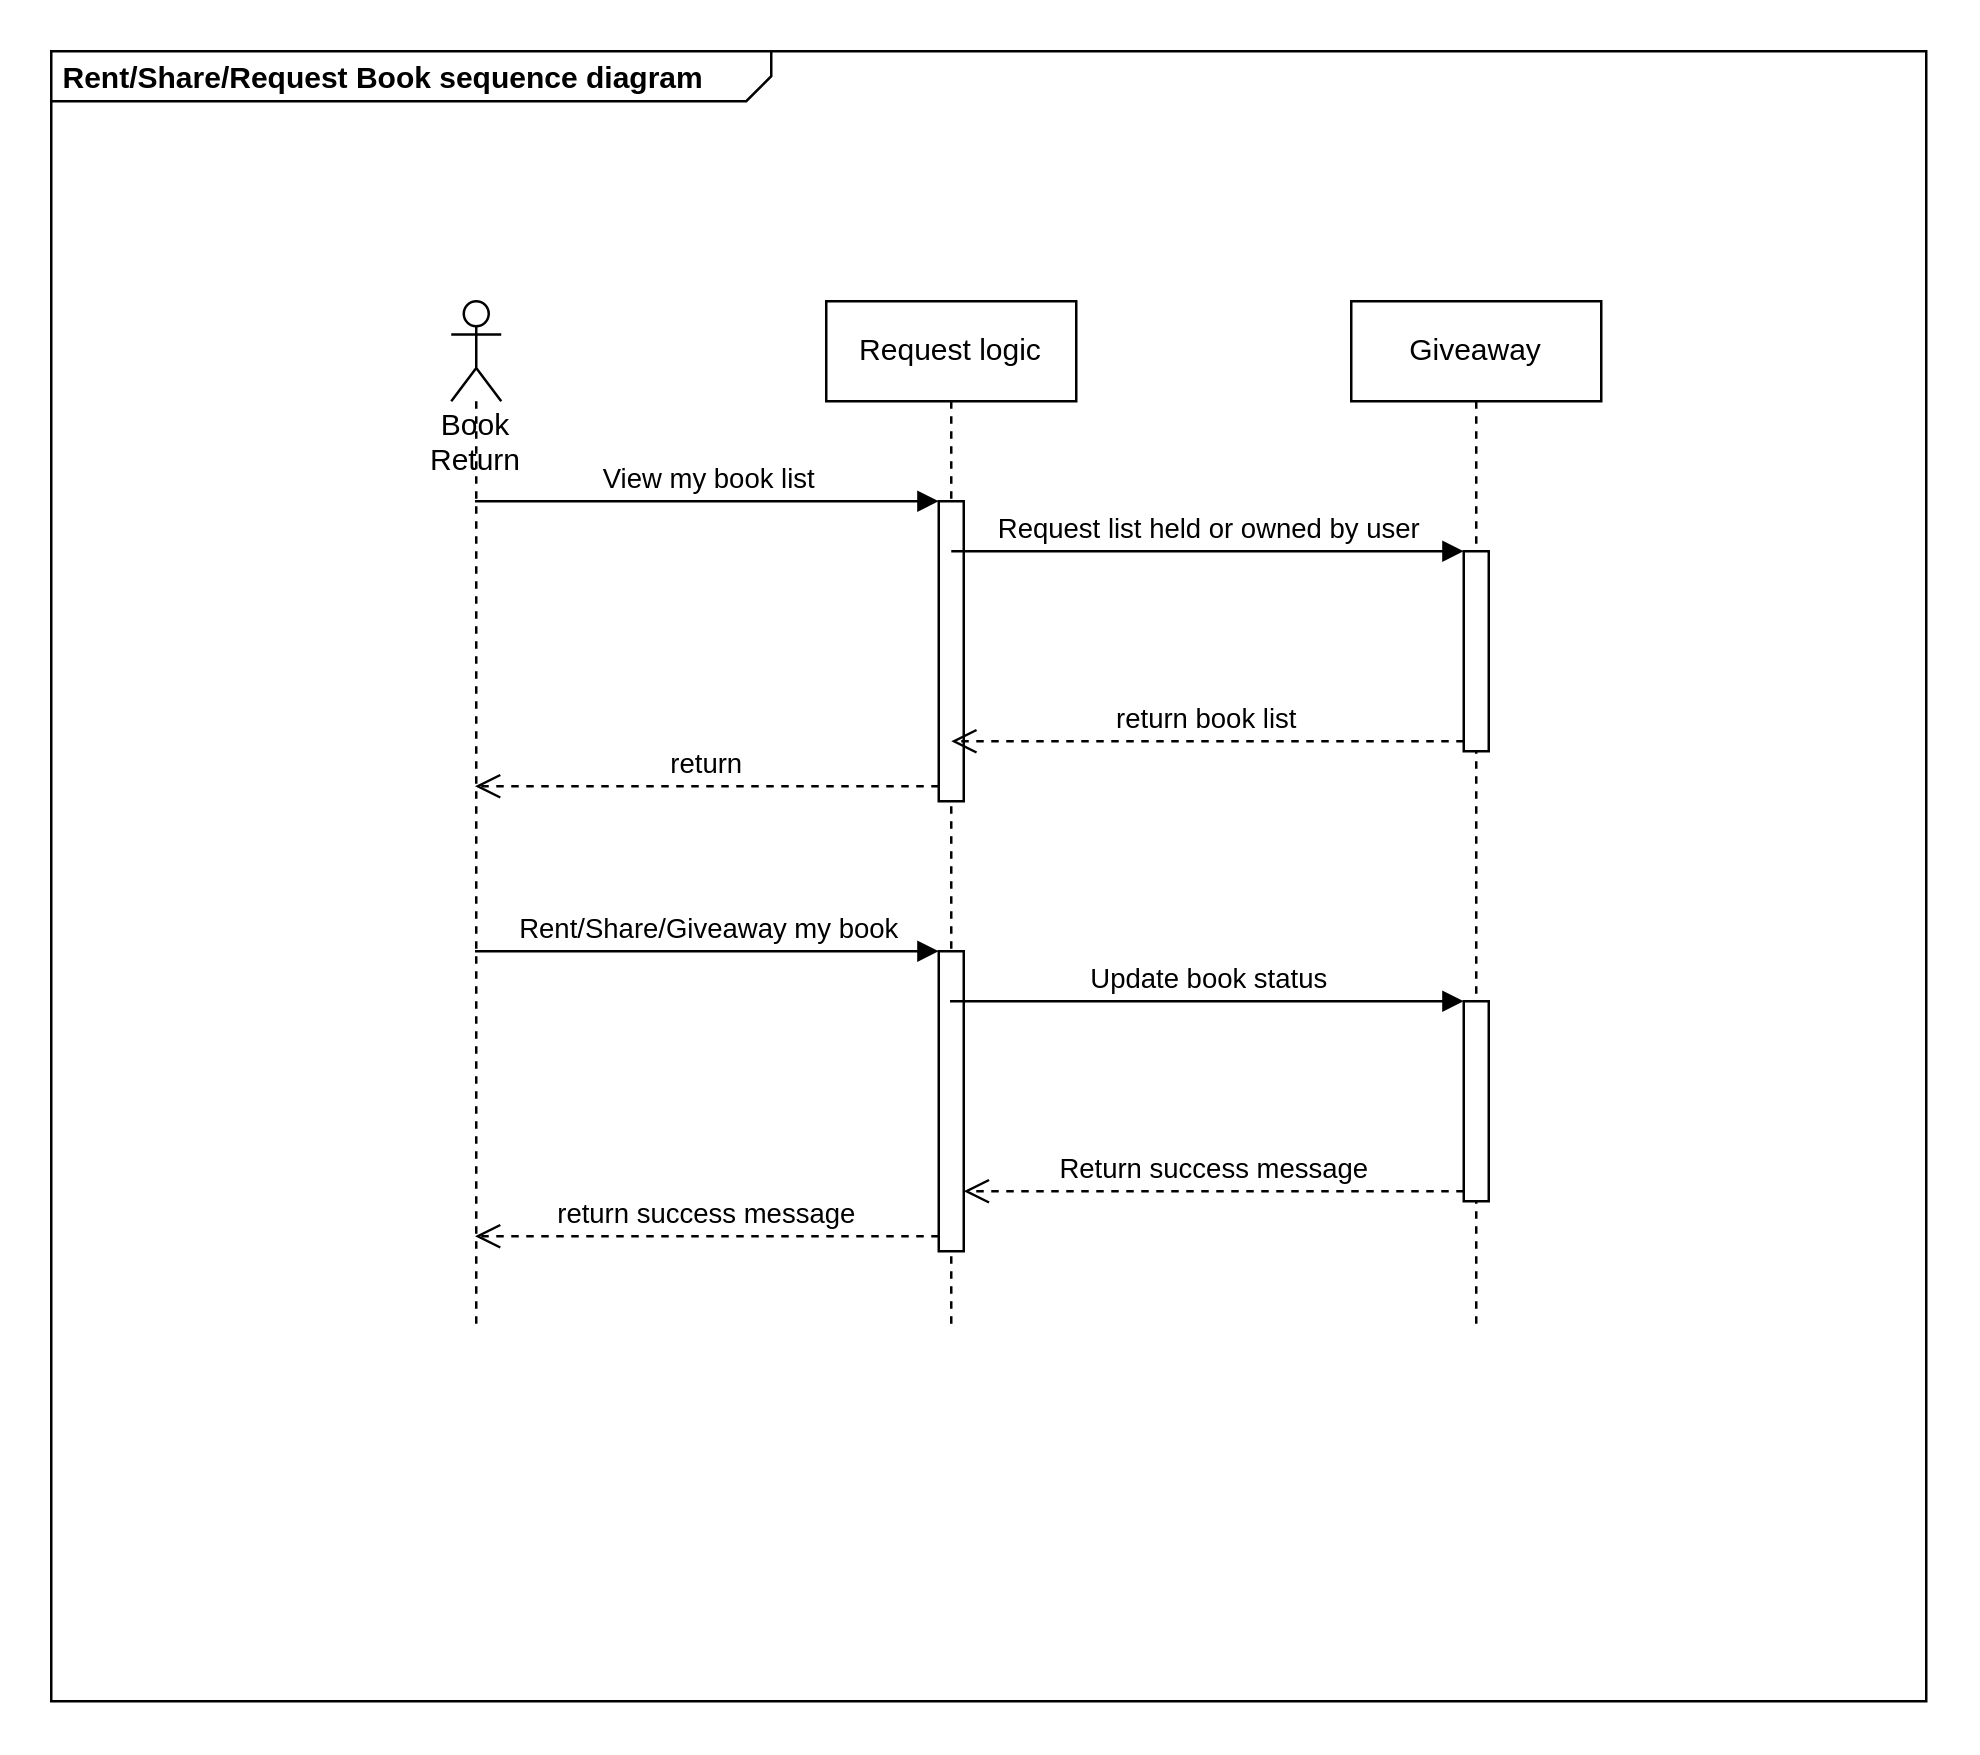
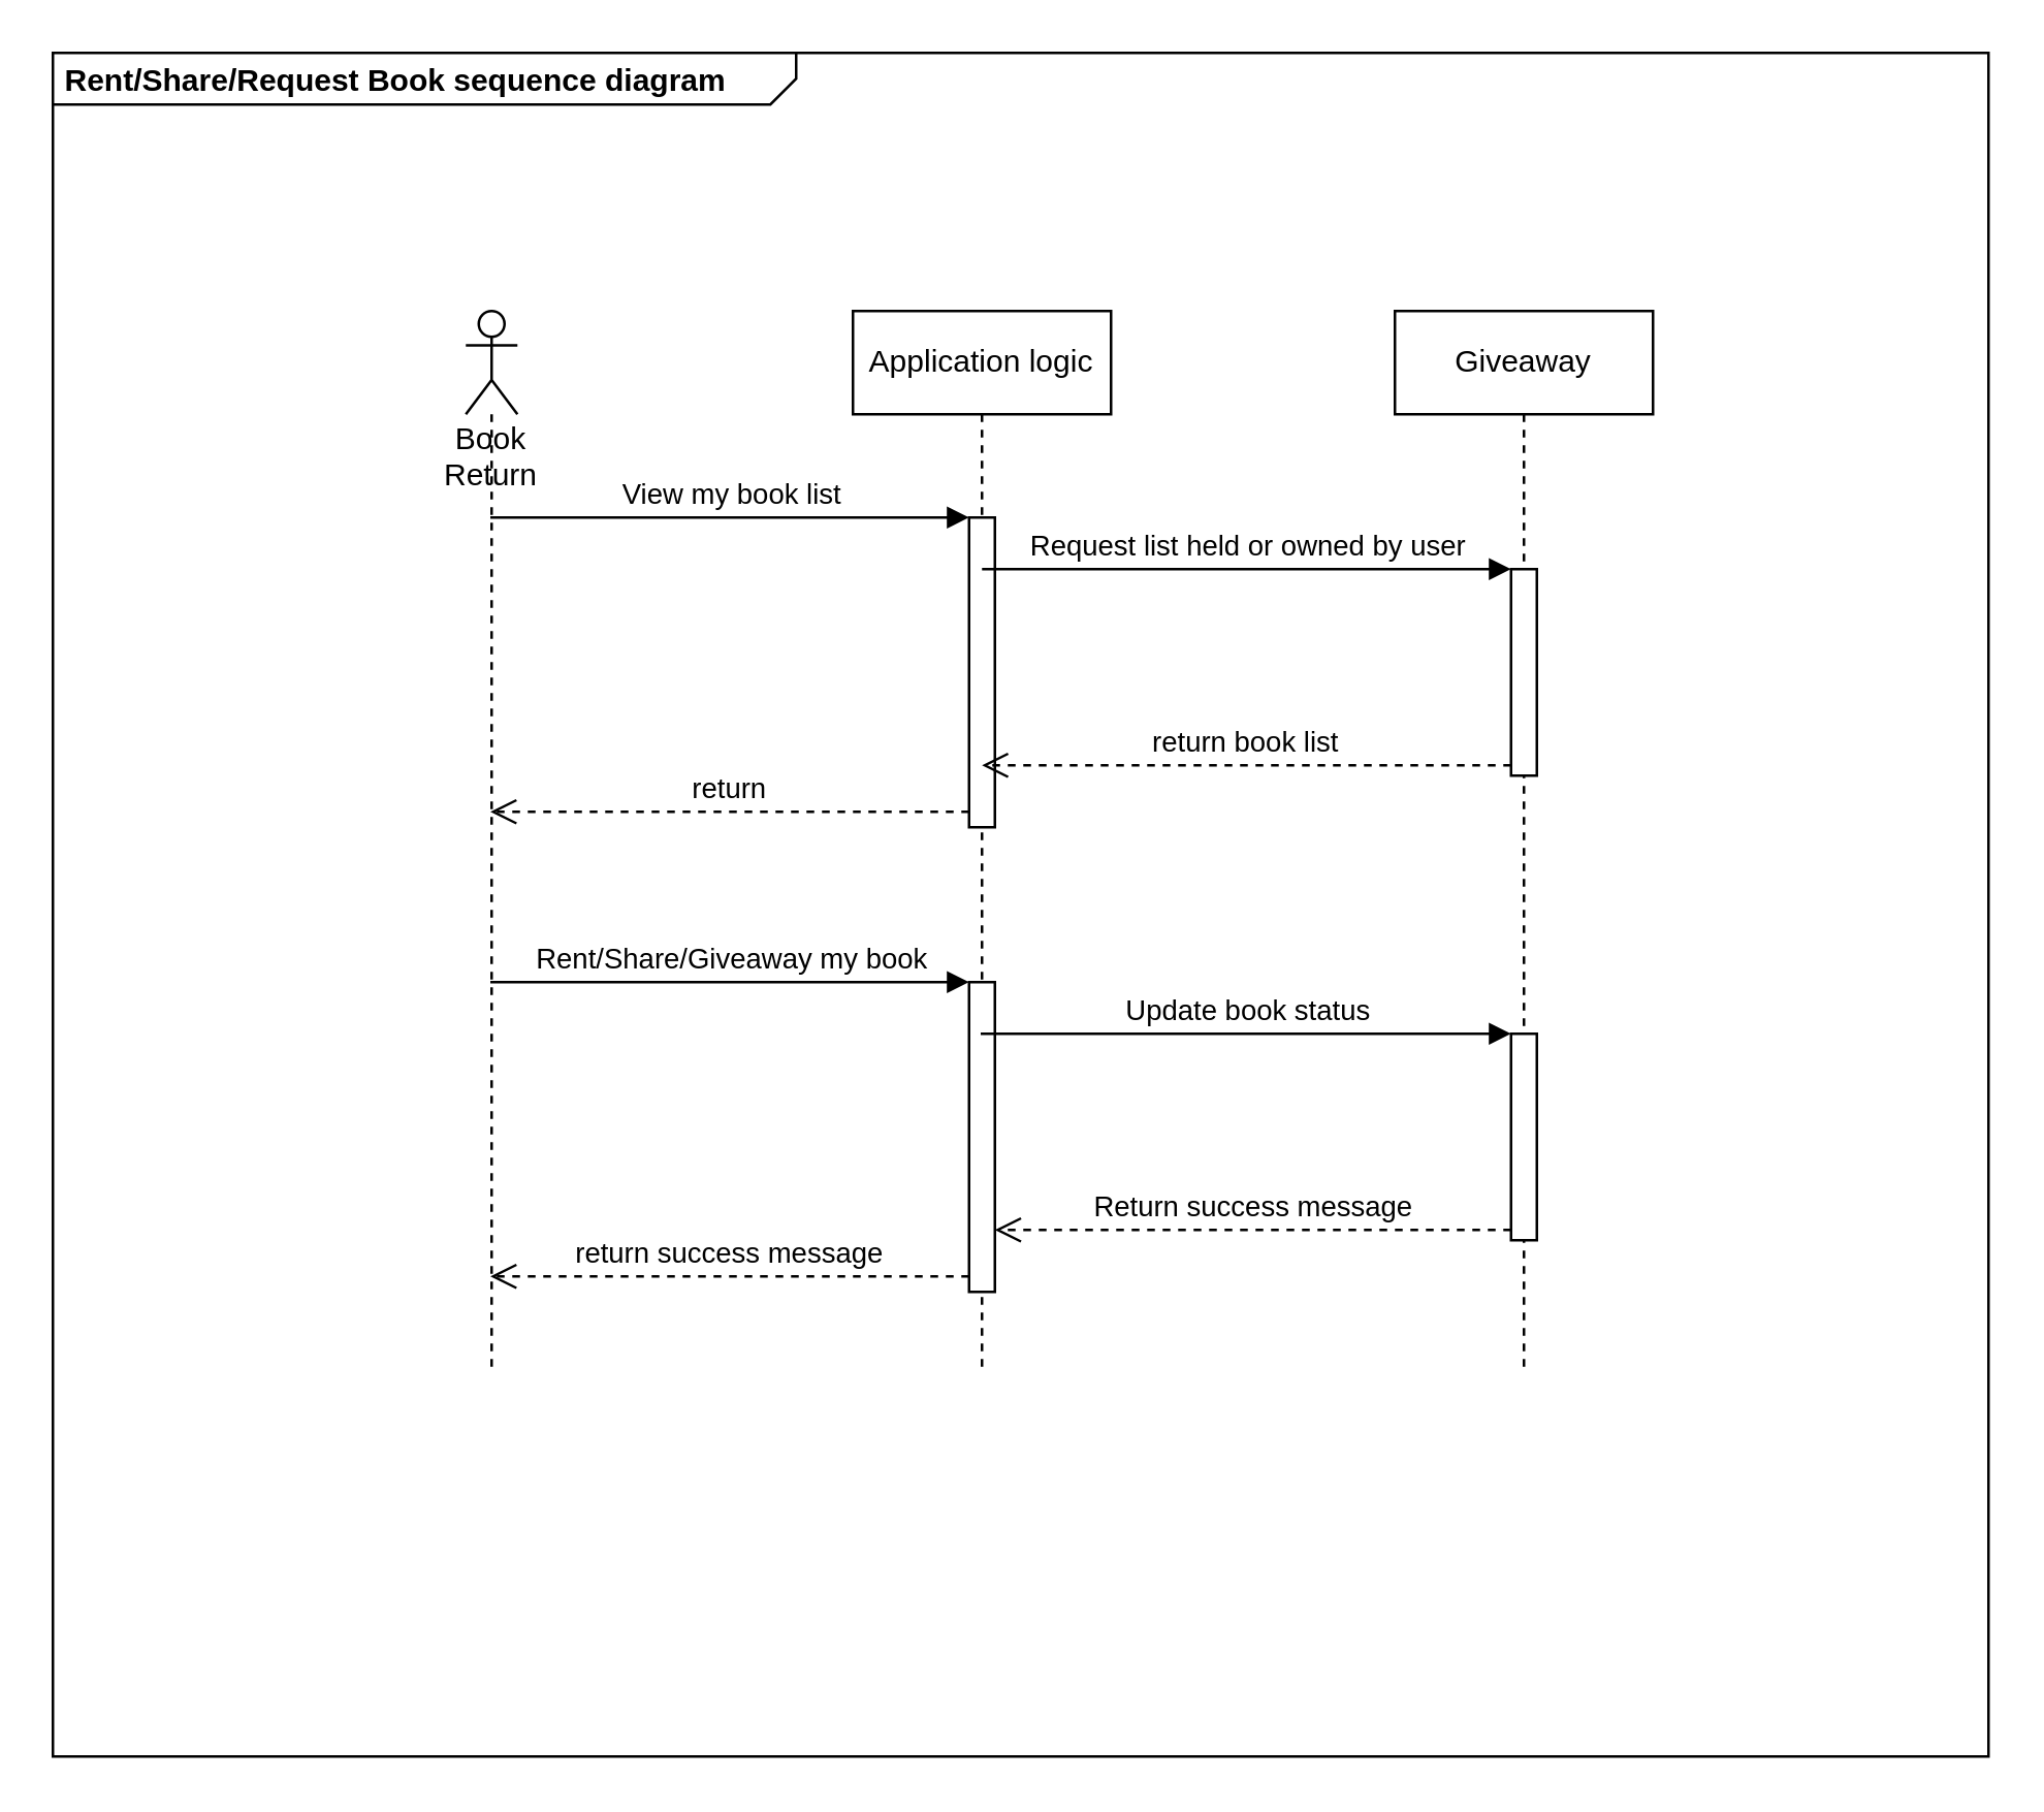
  <mxCell id="0" />
  <mxCell id="1" parent="0" />
  <mxCell id="2" value="&lt;p style=&quot;margin: 0px ; margin-top: 4px ; margin-left: 5px ; text-align: left&quot;&gt;&lt;b&gt;Rent/Share/Request Book sequence diagram&lt;/b&gt;&lt;/p&gt;&lt;b&gt;&lt;br&gt;&lt;/b&gt;" style="html=1;shape=mxgraph.sysml.package;overflow=fill;labelX=288.86;align=left;spacingLeft=5;verticalAlign=top;spacingTop=-3;fillColor=none;" vertex="1" parent="1"><mxGeometry x="20" y="20" width="750" height="660" as="geometry" /></mxCell>
  <mxCell id="3" value="Book Return" style="shape=umlLifeline;participant=umlActor;perimeter=lifelinePerimeter;whiteSpace=wrap;html=1;container=1;collapsible=0;recursiveResize=0;verticalAlign=top;spacingTop=36;outlineConnect=0;" vertex="1" parent="1"><mxGeometry x="180" y="120" width="20" height="410" as="geometry" /></mxCell>
- <mxCell id="4" value="Request logic" style="shape=umlLifeline;perimeter=lifelinePerimeter;whiteSpace=wrap;html=1;container=1;collapsible=0;recursiveResize=0;outlineConnect=0;" vertex="1" parent="1"><mxGeometry x="330" y="120" width="100" height="410" as="geometry" /></mxCell>
+ <mxCell id="4" value="Application logic" style="shape=umlLifeline;perimeter=lifelinePerimeter;whiteSpace=wrap;html=1;container=1;collapsible=0;recursiveResize=0;outlineConnect=0;" vertex="1" parent="1"><mxGeometry x="330" y="120" width="100" height="410" as="geometry" /></mxCell>
  <mxCell id="5" value="" style="html=1;points=[];perimeter=orthogonalPerimeter;" vertex="1" parent="4"><mxGeometry x="45" y="80" width="10" height="120" as="geometry" /></mxCell>
  <mxCell id="6" value="" style="html=1;points=[];perimeter=orthogonalPerimeter;" vertex="1" parent="4"><mxGeometry x="45" y="260" width="10" height="120" as="geometry" /></mxCell>
  <mxCell id="7" value="Giveaway" style="shape=umlLifeline;perimeter=lifelinePerimeter;whiteSpace=wrap;html=1;container=1;collapsible=0;recursiveResize=0;outlineConnect=0;" vertex="1" parent="1"><mxGeometry x="540" y="120" width="100" height="410" as="geometry" /></mxCell>
  <mxCell id="8" value="" style="html=1;points=[];perimeter=orthogonalPerimeter;" vertex="1" parent="7"><mxGeometry x="45" y="100" width="10" height="80" as="geometry" /></mxCell>
  <mxCell id="9" value="" style="html=1;points=[];perimeter=orthogonalPerimeter;" vertex="1" parent="7"><mxGeometry x="45" y="280" width="10" height="80" as="geometry" /></mxCell>
  <mxCell id="10" value="View my book list" style="html=1;verticalAlign=bottom;endArrow=block;entryX=0;entryY=0;rounded=0;" edge="1" parent="1" source="3" target="5"><mxGeometry relative="1" as="geometry"><mxPoint x="305" y="200" as="sourcePoint" /></mxGeometry></mxCell>
  <mxCell id="11" value="return" style="html=1;verticalAlign=bottom;endArrow=open;dashed=1;endSize=8;exitX=0;exitY=0.95;rounded=0;" edge="1" parent="1" source="5" target="3"><mxGeometry relative="1" as="geometry"><mxPoint x="305" y="276" as="targetPoint" /></mxGeometry></mxCell>
  <mxCell id="12" value="Request list held or owned by user" style="html=1;verticalAlign=bottom;endArrow=block;entryX=0;entryY=0;rounded=0;" edge="1" parent="1" target="8"><mxGeometry relative="1" as="geometry"><mxPoint x="380" y="220" as="sourcePoint" /></mxGeometry></mxCell>
  <mxCell id="13" value="return book list" style="html=1;verticalAlign=bottom;endArrow=open;dashed=1;endSize=8;exitX=0;exitY=0.95;rounded=0;" edge="1" parent="1" source="8"><mxGeometry relative="1" as="geometry"><mxPoint x="380" y="296" as="targetPoint" /></mxGeometry></mxCell>
  <mxCell id="14" value="Rent/Share/Giveaway my book" style="html=1;verticalAlign=bottom;endArrow=block;entryX=0;entryY=0;rounded=0;" edge="1" parent="1" source="3" target="6"><mxGeometry relative="1" as="geometry"><mxPoint x="305" y="380" as="sourcePoint" /></mxGeometry></mxCell>
  <mxCell id="15" value="return success message" style="html=1;verticalAlign=bottom;endArrow=open;dashed=1;endSize=8;exitX=0;exitY=0.95;rounded=0;" edge="1" parent="1" source="6" target="3"><mxGeometry relative="1" as="geometry"><mxPoint x="305" y="456" as="targetPoint" /></mxGeometry></mxCell>
  <mxCell id="16" value="Update book status" style="html=1;verticalAlign=bottom;endArrow=block;entryX=0;entryY=0;rounded=0;" edge="1" parent="1" source="4" target="9"><mxGeometry relative="1" as="geometry"><mxPoint x="515" y="400" as="sourcePoint" /></mxGeometry></mxCell>
  <mxCell id="17" value="Return success message" style="html=1;verticalAlign=bottom;endArrow=open;dashed=1;endSize=8;exitX=0;exitY=0.95;rounded=0;" edge="1" parent="1" source="9" target="6"><mxGeometry relative="1" as="geometry"><mxPoint x="515" y="476" as="targetPoint" /></mxGeometry></mxCell>
